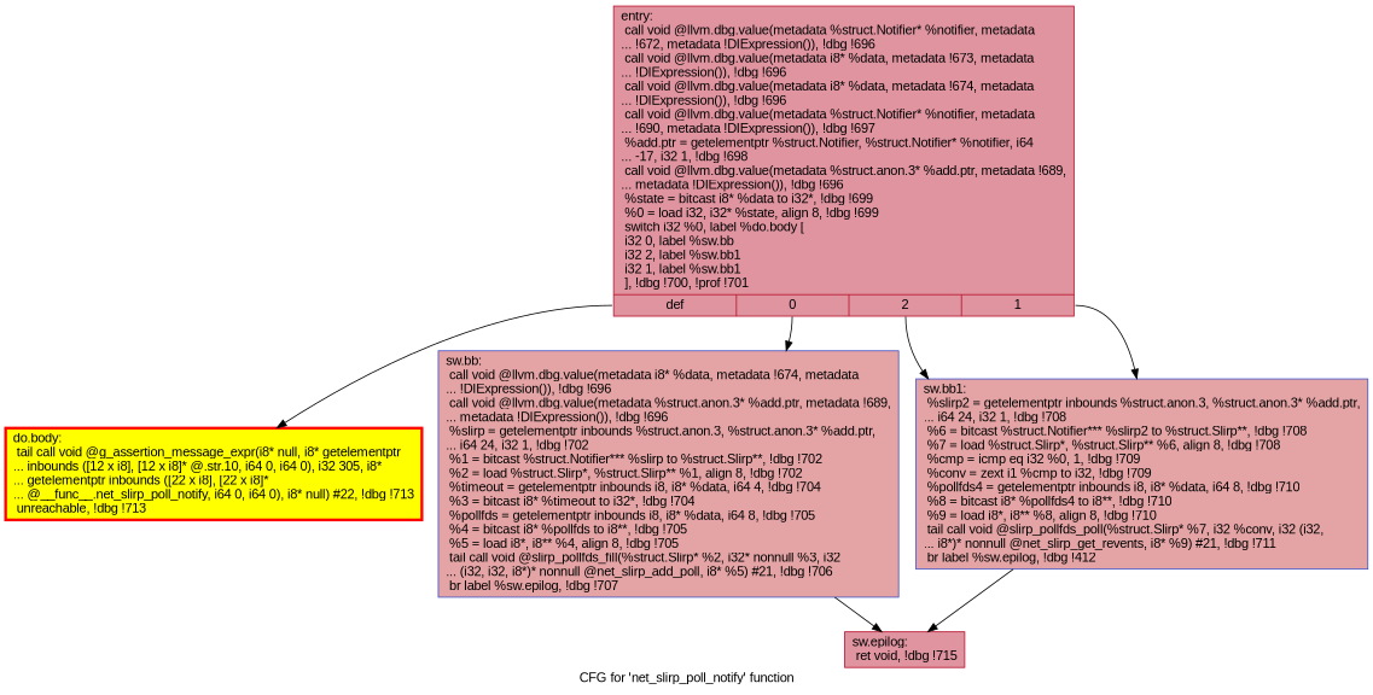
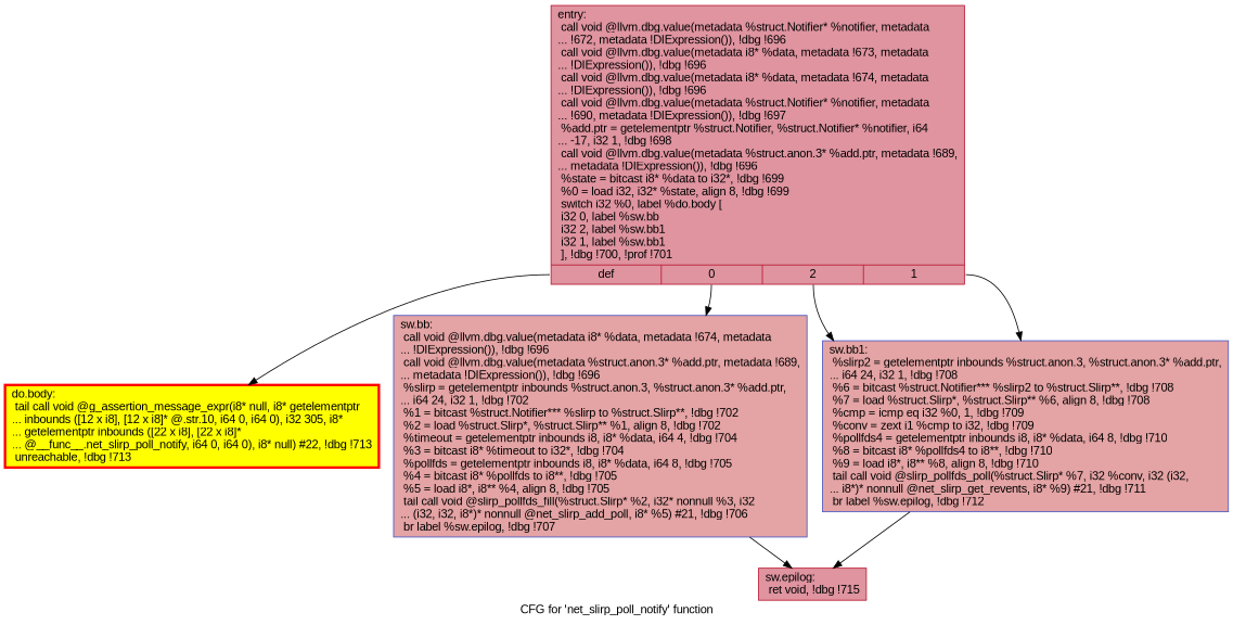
  digraph {
    label="CFG for 'net_slirp_poll_notify' function"
    fontname="Liberation Sans"
    node [color="#b70d28ff" fillcolor="#b70d2870" shape=record style=filled fontname="Liberation Sans"]
    edge [fontname="Liberation Sans"]
    n1 [label="{entry:\l  call void @llvm.dbg.value(metadata %struct.Notifier* %notifier, metadata\l... !672, metadata !DIExpression()), !dbg !696\l  call void @llvm.dbg.value(metadata i8* %data, metadata !673, metadata\l... !DIExpression()), !dbg !696\l  call void @llvm.dbg.value(metadata i8* %data, metadata !674, metadata\l... !DIExpression()), !dbg !696\l  call void @llvm.dbg.value(metadata %struct.Notifier* %notifier, metadata\l... !690, metadata !DIExpression()), !dbg !697\l  %add.ptr = getelementptr %struct.Notifier, %struct.Notifier* %notifier, i64\l... -17, i32 1, !dbg !698\l  call void @llvm.dbg.value(metadata %struct.anon.3* %add.ptr, metadata !689,\l... metadata !DIExpression()), !dbg !696\l  %state = bitcast i8* %data to i32*, !dbg !699\l  %0 = load i32, i32* %state, align 8, !dbg !699\l  switch i32 %0, label %do.body [\l    i32 0, label %sw.bb\l    i32 2, label %sw.bb1\l    i32 1, label %sw.bb1\l  ], !dbg !700, !prof !701\l|{<s0>def|<s1>0|<s2>2|<s3>1}}"]
    n2 [color=red fillcolor=yellow label="{do.body:                                          \l  tail call void @g_assertion_message_expr(i8* null, i8* getelementptr\l... inbounds ([12 x i8], [12 x i8]* @.str.10, i64 0, i64 0), i32 305, i8*\l... getelementptr inbounds ([22 x i8], [22 x i8]*\l... @__func__.net_slirp_poll_notify, i64 0, i64 0), i8* null) #22, !dbg !713\l  unreachable, !dbg !713\l}" penwidth=3.0]
    n3 [color="#3d50c3ff" fillcolor="#c32e3170" label="{sw.bb:                                            \l  call void @llvm.dbg.value(metadata i8* %data, metadata !674, metadata\l... !DIExpression()), !dbg !696\l  call void @llvm.dbg.value(metadata %struct.anon.3* %add.ptr, metadata !689,\l... metadata !DIExpression()), !dbg !696\l  %slirp = getelementptr inbounds %struct.anon.3, %struct.anon.3* %add.ptr,\l... i64 24, i32 1, !dbg !702\l  %1 = bitcast %struct.Notifier*** %slirp to %struct.Slirp**, !dbg !702\l  %2 = load %struct.Slirp*, %struct.Slirp** %1, align 8, !dbg !702\l  %timeout = getelementptr inbounds i8, i8* %data, i64 4, !dbg !704\l  %3 = bitcast i8* %timeout to i32*, !dbg !704\l  %pollfds = getelementptr inbounds i8, i8* %data, i64 8, !dbg !705\l  %4 = bitcast i8* %pollfds to i8**, !dbg !705\l  %5 = load i8*, i8** %4, align 8, !dbg !705\l  tail call void @slirp_pollfds_fill(%struct.Slirp* %2, i32* nonnull %3, i32\l... (i32, i32, i8*)* nonnull @net_slirp_add_poll, i8* %5) #21, !dbg !706\l  br label %sw.epilog, !dbg !707\l}"]
-   n4 [color="#3d50c3ff" fillcolor="#c32e3170" label="{sw.bb1:                                           \l  %slirp2 = getelementptr inbounds %struct.anon.3, %struct.anon.3* %add.ptr,\l... i64 24, i32 1, !dbg !708\l  %6 = bitcast %struct.Notifier*** %slirp2 to %struct.Slirp**, !dbg !708\l  %7 = load %struct.Slirp*, %struct.Slirp** %6, align 8, !dbg !708\l  %cmp = icmp eq i32 %0, 1, !dbg !709\l  %conv = zext i1 %cmp to i32, !dbg !709\l  %pollfds4 = getelementptr inbounds i8, i8* %data, i64 8, !dbg !710\l  %8 = bitcast i8* %pollfds4 to i8**, !dbg !710\l  %9 = load i8*, i8** %8, align 8, !dbg !710\l  tail call void @slirp_pollfds_poll(%struct.Slirp* %7, i32 %conv, i32 (i32,\l... i8*)* nonnull @net_slirp_get_revents, i8* %9) #21, !dbg !711\l  br label %sw.epilog, !dbg !412\l}"]
+   n4 [color="#3d50c3ff" fillcolor="#c32e3170" label="{sw.bb1:                                           \l  %slirp2 = getelementptr inbounds %struct.anon.3, %struct.anon.3* %add.ptr,\l... i64 24, i32 1, !dbg !708\l  %6 = bitcast %struct.Notifier*** %slirp2 to %struct.Slirp**, !dbg !708\l  %7 = load %struct.Slirp*, %struct.Slirp** %6, align 8, !dbg !708\l  %cmp = icmp eq i32 %0, 1, !dbg !709\l  %conv = zext i1 %cmp to i32, !dbg !709\l  %pollfds4 = getelementptr inbounds i8, i8* %data, i64 8, !dbg !710\l  %8 = bitcast i8* %pollfds4 to i8**, !dbg !710\l  %9 = load i8*, i8** %8, align 8, !dbg !710\l  tail call void @slirp_pollfds_poll(%struct.Slirp* %7, i32 %conv, i32 (i32,\l... i8*)* nonnull @net_slirp_get_revents, i8* %9) #21, !dbg !711\l  br label %sw.epilog, !dbg !712\l}"]
    n5 [label="{sw.epilog:                                        \l  ret void, !dbg !715\l}"]
    n1 -> n2 [tailport=s0]
    n1 -> n3 [tailport=s1]
    n1 -> n4 [tailport=s2]
    n1 -> n4 [tailport=s3]
    n3 -> n5
    n4 -> n5
  }
